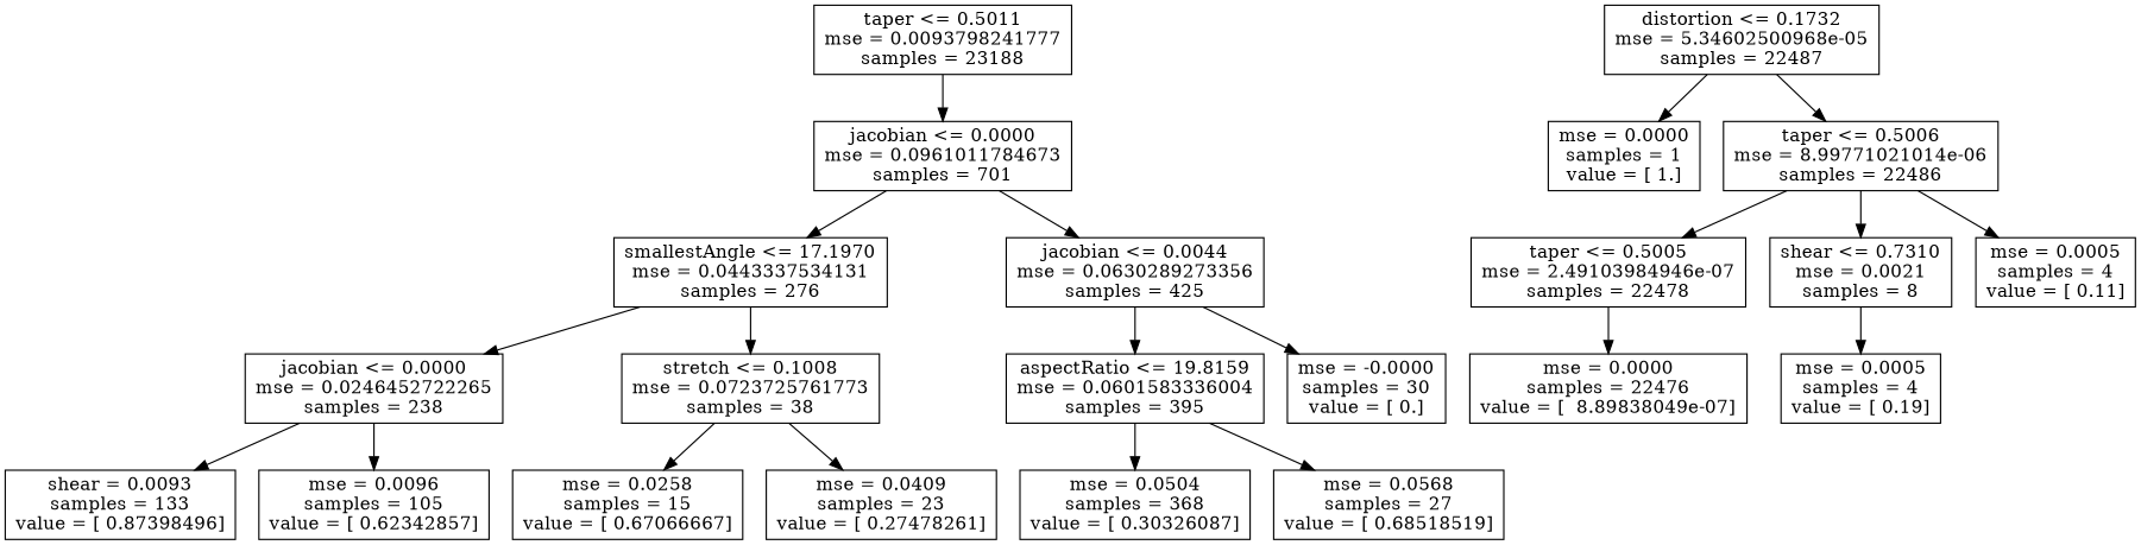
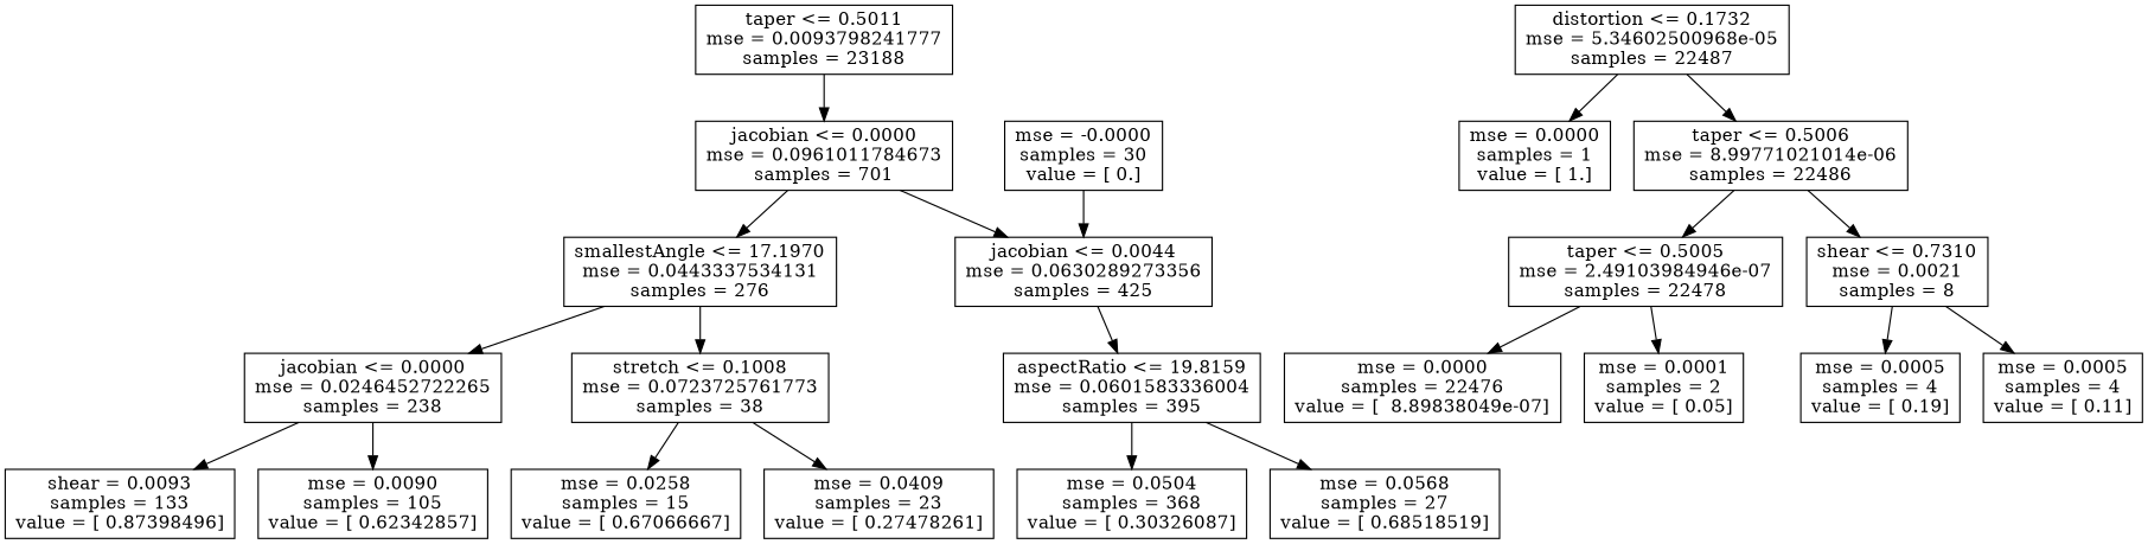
  digraph {
    node [shape=box]
    n1 [label="taper <= 0.5011\nmse = 0.0093798241777\nsamples = 23188"]
    n2 [label="jacobian <= 0.0000\nmse = 0.0961011784673\nsamples = 701"]
    n3 [label="distortion <= 0.1732\nmse = 5.34602500968e-05\nsamples = 22487"]
    n4 [label="mse = 0.0000\nsamples = 1\nvalue = [ 1.]"]
    n5 [label="taper <= 0.5006\nmse = 8.99771021014e-06\nsamples = 22486"]
    n6 [label="smallestAngle <= 17.1970\nmse = 0.0443337534131\nsamples = 276"]
    n7 [label="jacobian <= 0.0044\nmse = 0.0630289273356\nsamples = 425"]
    n8 [label="taper <= 0.5005\nmse = 2.49103984946e-07\nsamples = 22478"]
    n9 [label="shear <= 0.7310\nmse = 0.0021\nsamples = 8"]
    n10 [label="mse = 0.0000\nsamples = 22476\nvalue = [  8.89838049e-07]"]
+   n11 [label="mse = 0.0001\nsamples = 2\nvalue = [ 0.05]"]
    n12 [label="mse = 0.0005\nsamples = 4\nvalue = [ 0.19]"]
    n13 [label="mse = 0.0005\nsamples = 4\nvalue = [ 0.11]"]
    n14 [label="jacobian <= 0.0000\nmse = 0.0246452722265\nsamples = 238"]
    n15 [label="stretch <= 0.1008\nmse = 0.0723725761773\nsamples = 38"]
    n16 [label="aspectRatio <= 19.8159\nmse = 0.0601583336004\nsamples = 395"]
    n17 [label="mse = -0.0000\nsamples = 30\nvalue = [ 0.]"]
    n18 [label="shear = 0.0093\nsamples = 133\nvalue = [ 0.87398496]"]
-   n19 [label="mse = 0.0096\nsamples = 105\nvalue = [ 0.62342857]"]
+   n19 [label="mse = 0.0090\nsamples = 105\nvalue = [ 0.62342857]"]
    n20 [label="mse = 0.0258\nsamples = 15\nvalue = [ 0.67066667]"]
    n21 [label="mse = 0.0409\nsamples = 23\nvalue = [ 0.27478261]"]
    n22 [label="mse = 0.0504\nsamples = 368\nvalue = [ 0.30326087]"]
    n23 [label="mse = 0.0568\nsamples = 27\nvalue = [ 0.68518519]"]
    n1 -> n2
    n2 -> n6
    n2 -> n7
    n3 -> n4
    n3 -> n5
    n5 -> n8
    n5 -> n9
    n6 -> n14
    n6 -> n15
    n7 -> n16
-   n7 -> n17
+   n17 -> n7
    n8 -> n10
+   n8 -> n11
    n9 -> n12
-   n5 -> n13
+   n9 -> n13
    n14 -> n18
    n14 -> n19
    n15 -> n20
    n15 -> n21
    n16 -> n22
    n16 -> n23
  }
